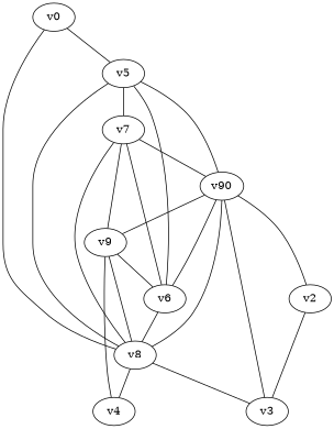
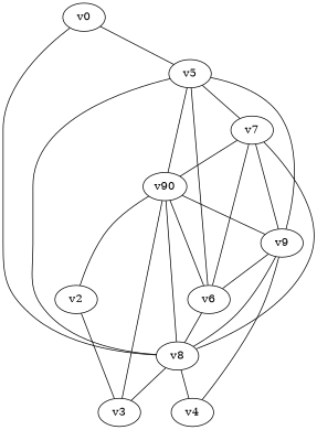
  graph {
    chromaticNumber=6
    node [color=1]
    v5 [number=10]
    v7 [color=2 number=7]
    n3 [color=4 label=v90 number=6]
    v9 [color=5 number=5]
    v6 [color=6 number=4]
    v8 [color=3 number=8]
    v2 [color=2 number=1]
    n8 [color=2 label=v0 number=9]
    v3 [number=3]
    v4 [number=2]
    v5 -- v7
    v5 -- n3
+   v5 -- v9
    v5 -- v6
    v7 -- n3
    v7 -- v9
    v7 -- v6
    v7 -- v8
    n3 -- v9
    n3 -- v6
    n3 -- v8
    n3 -- v2
    v9 -- v6
    v9 -- v8
    v6 -- v8
    v8 -- v5
    v8 -- v3
    v8 -- v4
    v2 -- v3
    n8 -- v5
    n8 -- v8
    v3 -- n3
    v4 -- v9
  }
